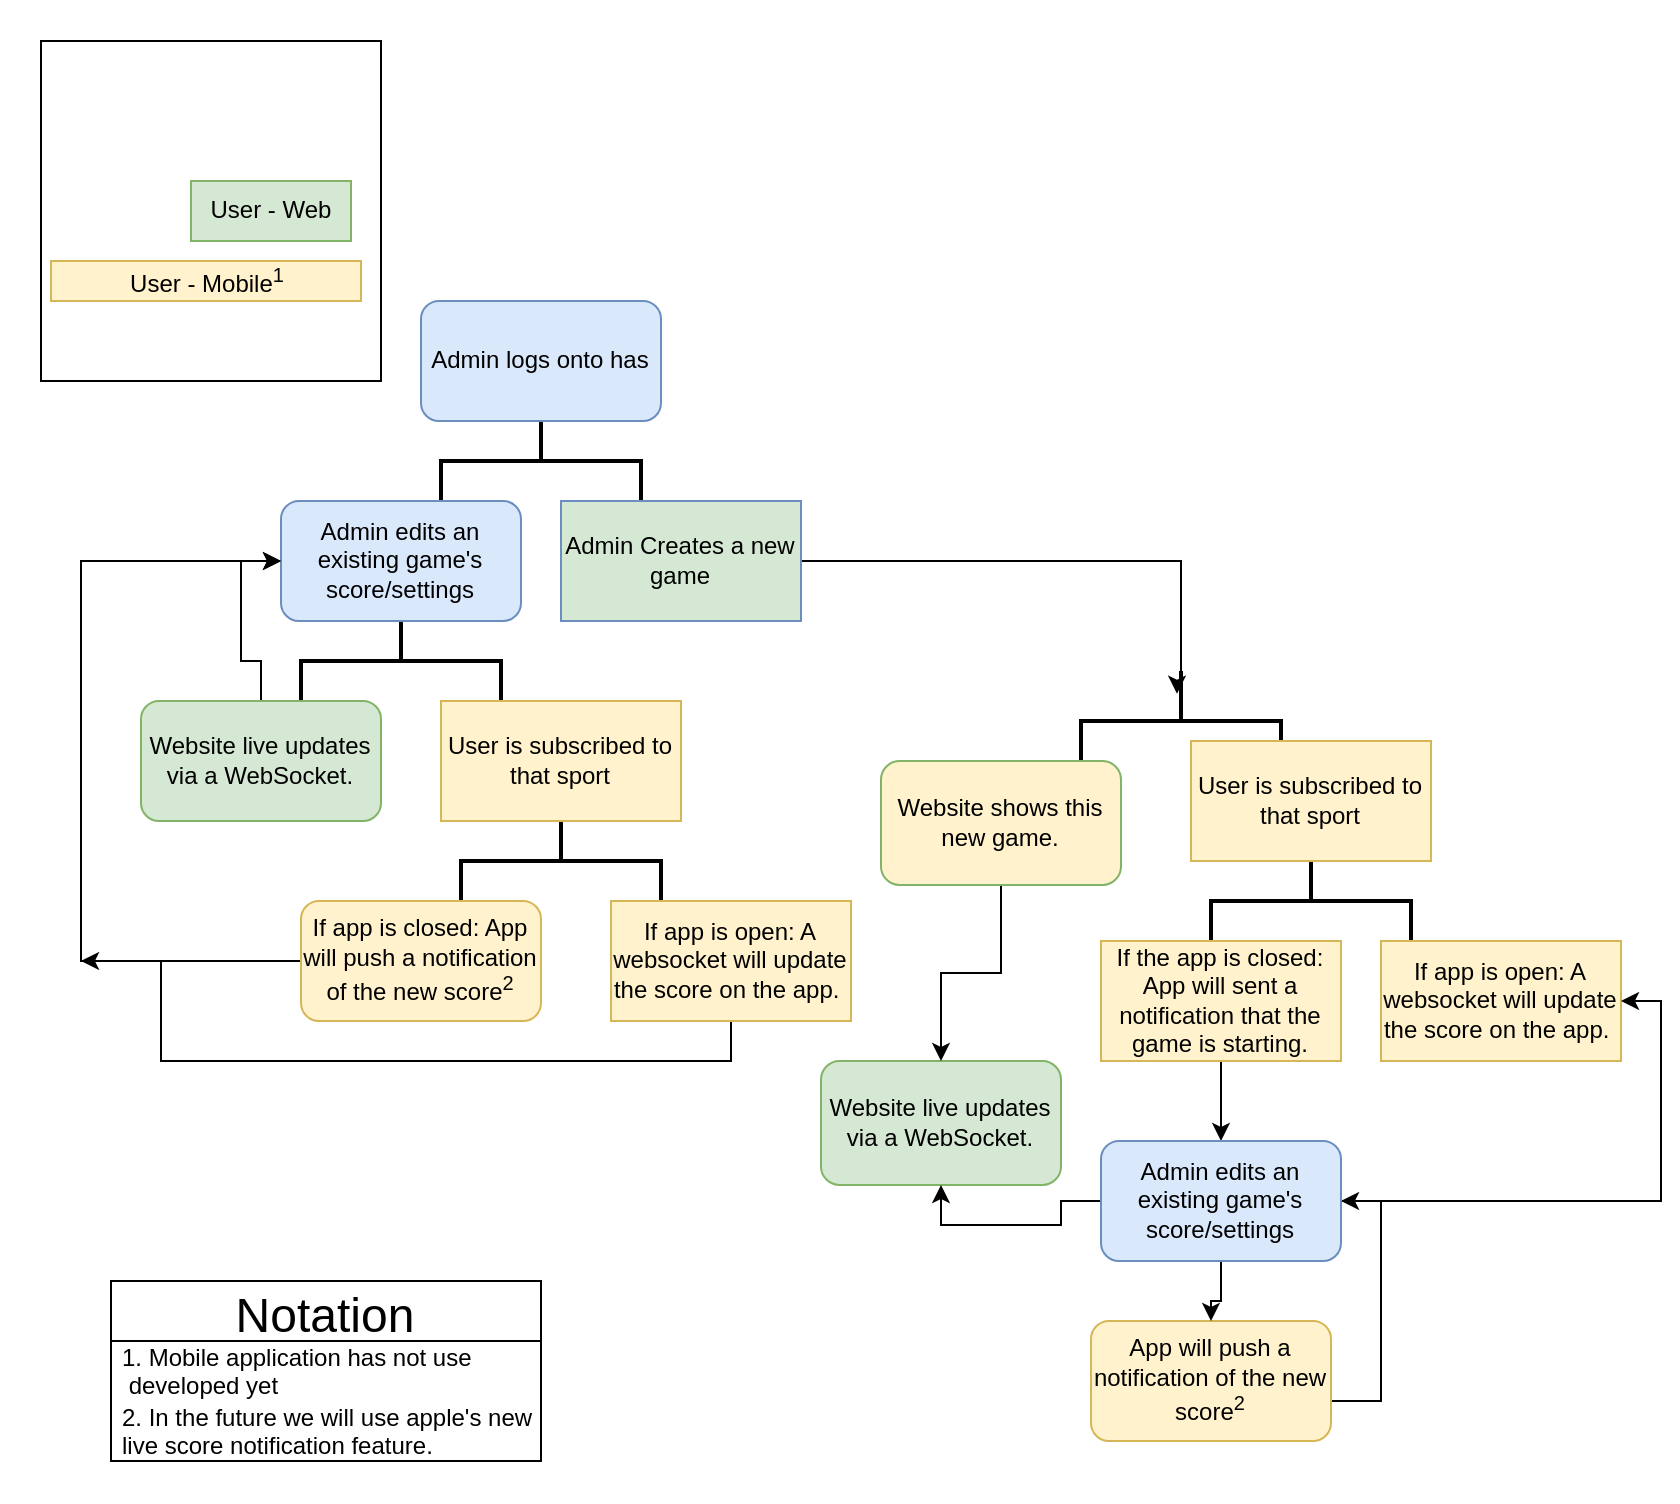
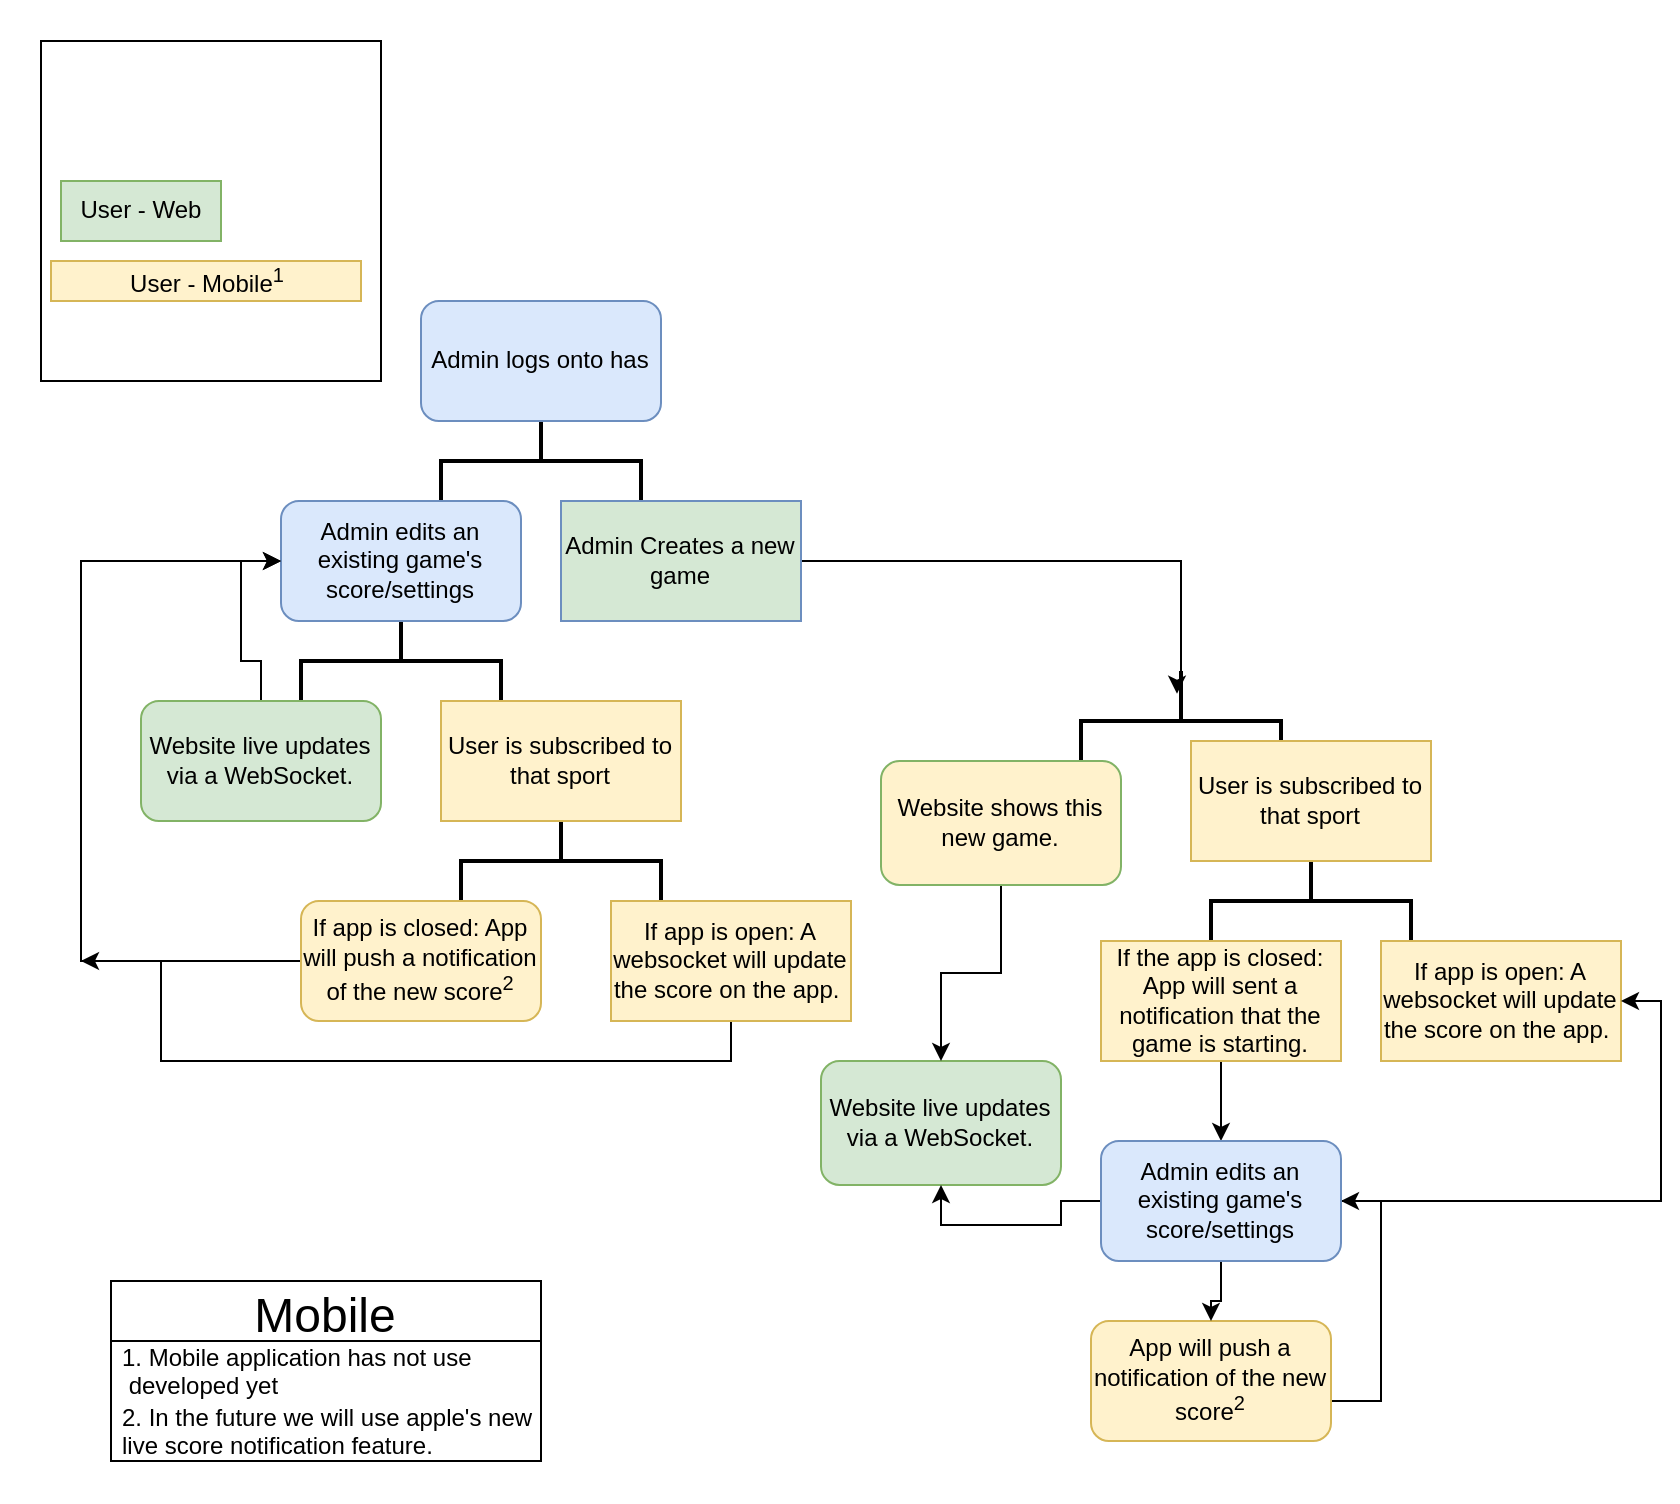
  <mxCell id="0" />
  <mxCell id="1" parent="0" />
  <mxCell id="2" value="" style="strokeWidth=2;html=1;shape=mxgraph.flowchart.annotation_2;align=left;labelPosition=right;pointerEvents=1;rotation=90;" vertex="1" parent="1"><mxGeometry x="565" y="310" width="50" height="100" as="geometry" /></mxCell>
  <mxCell id="3" value="" style="strokeWidth=2;html=1;shape=mxgraph.flowchart.annotation_2;align=left;labelPosition=right;pointerEvents=1;rotation=90;" vertex="1" parent="1"><mxGeometry x="255" y="380" width="50" height="100" as="geometry" /></mxCell>
  <mxCell id="4" value="" style="strokeWidth=2;html=1;shape=mxgraph.flowchart.annotation_2;align=left;labelPosition=right;pointerEvents=1;rotation=90;" vertex="1" parent="1"><mxGeometry x="175" y="280" width="50" height="100" as="geometry" /></mxCell>
  <mxCell id="5" value="" style="strokeWidth=2;html=1;shape=mxgraph.flowchart.annotation_2;align=left;labelPosition=right;pointerEvents=1;rotation=90;" parent="1" vertex="1"><mxGeometry x="245" y="180" width="50" height="100" as="geometry" /></mxCell>
  <mxCell id="6" value="Admin logs onto has" style="rounded=1;whiteSpace=wrap;html=1;fillColor=#dae8fc;strokeColor=#6c8ebf;" parent="1" vertex="1"><mxGeometry x="210" y="150" width="120" height="60" as="geometry" /></mxCell>
  <mxCell id="7" value="Admin edits an existing game's score/settings" style="rounded=1;whiteSpace=wrap;html=1;fillColor=#dae8fc;strokeColor=#6c8ebf;" parent="1" vertex="1"><mxGeometry x="140" y="250" width="120" height="60" as="geometry" /></mxCell>
  <mxCell id="8" style="edgeStyle=orthogonalEdgeStyle;rounded=0;orthogonalLoop=1;jettySize=auto;html=1;entryX=0.227;entryY=0.52;entryDx=0;entryDy=0;entryPerimeter=0;" edge="1" parent="1" source="9" target="2"><mxGeometry relative="1" as="geometry"><mxPoint x="580" y="340" as="targetPoint" /><Array as="points"><mxPoint x="590" y="280" /><mxPoint x="590" y="340" /><mxPoint x="588" y="340" /></Array></mxGeometry></mxCell>
  <mxCell id="9" value="Admin Creates a new game" style="whiteSpace=wrap;html=1;fillColor=#d5e8d4;strokeColor=#6c8ebf;" parent="1" vertex="1"><mxGeometry x="280" y="250" width="120" height="60" as="geometry" /></mxCell>
  <mxCell id="10" value="" style="whiteSpace=wrap;html=1;aspect=fixed;fontSize=15;" parent="1" vertex="1"><mxGeometry width="170" height="170" as="geometry" x="20" y="20" /></mxCell>
  <mxCell id="11" style="edgeStyle=orthogonalEdgeStyle;rounded=0;orthogonalLoop=1;jettySize=auto;html=1;entryX=0;entryY=0.5;entryDx=0;entryDy=0;" edge="1" parent="1" source="12" target="7"><mxGeometry relative="1" as="geometry" /></mxCell>
  <mxCell id="12" value="Website live updates via a WebSocket." style="whiteSpace=wrap;html=1;fillColor=#d5e8d4;strokeColor=#82b366;rounded=1;" vertex="1" parent="1"><mxGeometry x="70" y="350" width="120" height="60" as="geometry" /></mxCell>
- <mxCell id="13" value="User - Web" style="text;html=1;align=center;verticalAlign=middle;resizable=0;points=[];autosize=1;strokeColor=#82b366;fillColor=#d5e8d4;" vertex="1" parent="1"><mxGeometry x="95" y="90" width="80" height="30" as="geometry" /></mxCell>
+ <mxCell id="13" value="User - Web" style="text;html=1;align=center;verticalAlign=middle;resizable=0;points=[];autosize=1;strokeColor=#82b366;fillColor=#d5e8d4;" vertex="1" parent="1"><mxGeometry x="30" y="90" width="80" height="30" as="geometry" /></mxCell>
  <mxCell id="14" value="User - Mobile&lt;sup&gt;1&lt;/sup&gt;" style="text;html=1;align=center;verticalAlign=middle;resizable=0;points=[];autosize=1;strokeColor=#d6b656;fillColor=#fff2cc;" vertex="1" parent="1"><mxGeometry x="25" y="130" width="155" height="20" as="geometry" /></mxCell>
  <mxCell id="15" value="User is subscribed to that sport" style="rounded=0;whiteSpace=wrap;html=1;fillColor=#fff2cc;strokeColor=#d6b656;" vertex="1" parent="1"><mxGeometry x="220" y="350" width="120" height="60" as="geometry" /></mxCell>
  <mxCell id="16" style="edgeStyle=orthogonalEdgeStyle;rounded=0;orthogonalLoop=1;jettySize=auto;html=1;entryX=0;entryY=0.5;entryDx=0;entryDy=0;" edge="1" parent="1" source="17" target="7"><mxGeometry relative="1" as="geometry"><Array as="points"><mxPoint x="40" y="480" /><mxPoint x="40" y="280" /></Array></mxGeometry></mxCell>
  <mxCell id="17" value="If app is closed: App will push a notification of the new score&lt;sup&gt;2&lt;/sup&gt;" style="rounded=1;whiteSpace=wrap;html=1;fillColor=#fff2cc;strokeColor=#d6b656;" vertex="1" parent="1"><mxGeometry x="150" y="450" width="120" height="60" as="geometry" /></mxCell>
  <mxCell id="18" style="edgeStyle=orthogonalEdgeStyle;rounded=0;orthogonalLoop=1;jettySize=auto;html=1;" edge="1" parent="1" source="19"><mxGeometry relative="1" as="geometry"><mxPoint x="40" y="480" as="targetPoint" /><Array as="points"><mxPoint x="365" y="530" /><mxPoint x="80" y="530" /></Array></mxGeometry></mxCell>
  <mxCell id="19" value="If app is open: A websocket will update the score on the app.&amp;nbsp;" style="rounded=0;whiteSpace=wrap;html=1;fillColor=#fff2cc;strokeColor=#d6b656;" vertex="1" parent="1"><mxGeometry x="305" y="450" width="120" height="60" as="geometry" /></mxCell>
  <mxCell id="20" value="" style="strokeWidth=2;html=1;shape=mxgraph.flowchart.annotation_2;align=left;labelPosition=right;pointerEvents=1;rotation=90;" vertex="1" parent="1"><mxGeometry x="630" y="400" width="50" height="100" as="geometry" /></mxCell>
  <mxCell id="21" value="Website live updates via a WebSocket." style="whiteSpace=wrap;html=1;fillColor=#d5e8d4;strokeColor=#82b366;rounded=1;" vertex="1" parent="1"><mxGeometry x="410" y="530" width="120" height="62" as="geometry" /></mxCell>
  <mxCell id="22" value="User is subscribed to that sport" style="rounded=0;whiteSpace=wrap;html=1;fillColor=#fff2cc;strokeColor=#d6b656;" vertex="1" parent="1"><mxGeometry x="595" y="370" width="120" height="60" as="geometry" /></mxCell>
  <mxCell id="23" style="edgeStyle=orthogonalEdgeStyle;rounded=0;orthogonalLoop=1;jettySize=auto;html=1;entryX=1;entryY=0.5;entryDx=0;entryDy=0;" edge="1" parent="1" source="24" target="31"><mxGeometry relative="1" as="geometry"><Array as="points"><mxPoint x="690" y="700" /><mxPoint x="690" y="600" /></Array></mxGeometry></mxCell>
  <mxCell id="24" value="App will push a notification of the new score&lt;sup&gt;2&lt;/sup&gt;" style="rounded=1;whiteSpace=wrap;html=1;fillColor=#fff2cc;strokeColor=#d6b656;" vertex="1" parent="1"><mxGeometry x="545" y="660" width="120" height="60" as="geometry" /></mxCell>
  <mxCell id="25" value="If app is open: A websocket will update the score on the app.&amp;nbsp;" style="rounded=0;whiteSpace=wrap;html=1;fillColor=#fff2cc;strokeColor=#d6b656;" vertex="1" parent="1"><mxGeometry x="690" y="470" width="120" height="60" as="geometry" /></mxCell>
  <mxCell id="26" style="edgeStyle=orthogonalEdgeStyle;rounded=0;orthogonalLoop=1;jettySize=auto;html=1;" edge="1" parent="1" source="27" target="31"><mxGeometry relative="1" as="geometry" /></mxCell>
  <mxCell id="27" value="If the app is closed:&lt;br&gt;App will sent a notification that the game is starting." style="rounded=0;whiteSpace=wrap;html=1;fillColor=#fff2cc;strokeColor=#d6b656;" vertex="1" parent="1"><mxGeometry x="550" y="470" width="120" height="60" as="geometry" /></mxCell>
  <mxCell id="28" style="edgeStyle=orthogonalEdgeStyle;rounded=0;orthogonalLoop=1;jettySize=auto;html=1;" edge="1" parent="1" source="31" target="24"><mxGeometry relative="1" as="geometry" /></mxCell>
  <mxCell id="29" style="edgeStyle=orthogonalEdgeStyle;rounded=0;orthogonalLoop=1;jettySize=auto;html=1;entryX=1;entryY=0.5;entryDx=0;entryDy=0;" edge="1" parent="1" source="31" target="25"><mxGeometry relative="1" as="geometry" /></mxCell>
  <mxCell id="30" style="edgeStyle=orthogonalEdgeStyle;rounded=0;orthogonalLoop=1;jettySize=auto;html=1;entryX=0.5;entryY=1;entryDx=0;entryDy=0;fontSize=24;" edge="1" parent="1" source="31" target="21"><mxGeometry relative="1" as="geometry" /></mxCell>
  <mxCell id="31" value="Admin edits an existing game's score/settings" style="rounded=1;whiteSpace=wrap;html=1;fillColor=#dae8fc;strokeColor=#6c8ebf;" vertex="1" parent="1"><mxGeometry x="550" y="570" width="120" height="60" as="geometry" /></mxCell>
- <mxCell id="32" value="Notation" style="swimlane;fontStyle=0;childLayout=stackLayout;horizontal=1;startSize=30;horizontalStack=0;resizeParent=1;resizeParentMax=0;resizeLast=0;collapsible=1;marginBottom=0;fontSize=24;" vertex="1" parent="1"><mxGeometry x="55" y="640" width="215" height="90" as="geometry" /></mxCell>
+ <mxCell id="32" value="Mobile" style="swimlane;fontStyle=0;childLayout=stackLayout;horizontal=1;startSize=30;horizontalStack=0;resizeParent=1;resizeParentMax=0;resizeLast=0;collapsible=1;marginBottom=0;fontSize=24;" vertex="1" parent="1"><mxGeometry x="55" y="640" width="215" height="90" as="geometry" /></mxCell>
  <mxCell id="33" value="1. Mobile application has not use&#10; developed yet" style="text;strokeColor=none;fillColor=none;align=left;verticalAlign=middle;spacingLeft=4;spacingRight=4;overflow=hidden;points=[[0,0.5],[1,0.5]];portConstraint=eastwest;rotatable=0;fontSize=12;" vertex="1" parent="32"><mxGeometry y="30" width="215" height="30" as="geometry" /></mxCell>
  <mxCell id="34" value="2. In the future we will use apple's new&#10;live score notification feature." style="text;strokeColor=none;fillColor=none;align=left;verticalAlign=middle;spacingLeft=4;spacingRight=4;overflow=hidden;points=[[0,0.5],[1,0.5]];portConstraint=eastwest;rotatable=0;fontSize=12;" vertex="1" parent="32"><mxGeometry y="60" width="215" height="30" as="geometry" /></mxCell>
  <mxCell id="35" style="edgeStyle=orthogonalEdgeStyle;rounded=0;orthogonalLoop=1;jettySize=auto;html=1;exitX=0.5;exitY=1;exitDx=0;exitDy=0;fontSize=24;" edge="1" parent="1" source="36" target="21"><mxGeometry relative="1" as="geometry" /></mxCell>
  <mxCell id="36" value="Website shows this new game." style="whiteSpace=wrap;html=1;fillColor=#fff2cc;strokeColor=#82b366;rounded=1;" vertex="1" parent="1"><mxGeometry x="440" y="380" width="120" height="62" as="geometry" /></mxCell>
